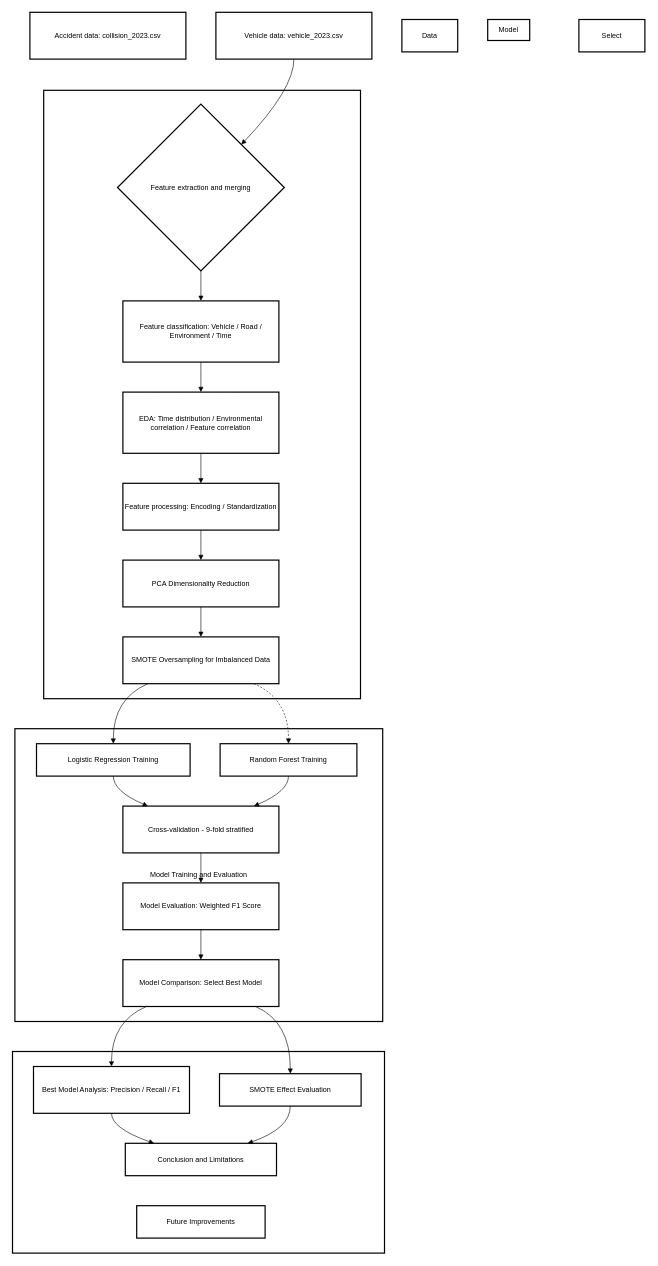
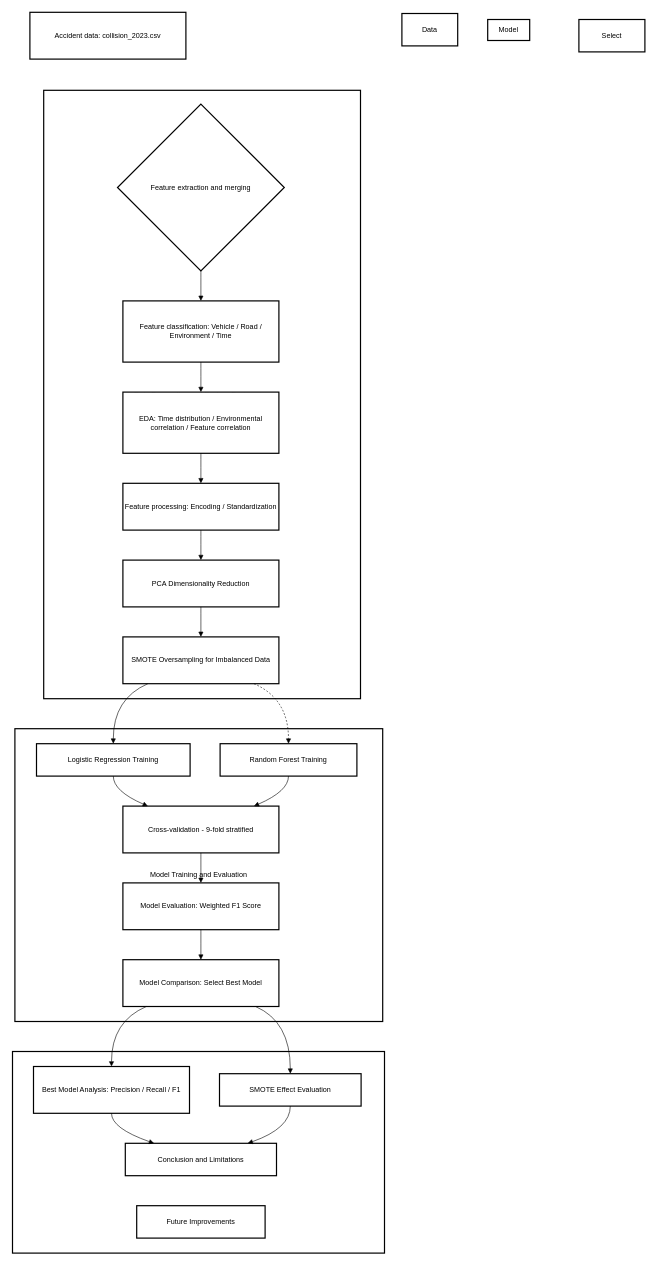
  <mxCell id="0" />
  <mxCell id="1" parent="0" />
  <mxCell id="2" value="Results and Analysis" style="whiteSpace=wrap;strokeWidth=2;" vertex="1" parent="1"><mxGeometry x="20" y="1752" width="620" height="336" as="geometry" /></mxCell>
  <mxCell id="3" value="Model Training and Evaluation" style="whiteSpace=wrap;strokeWidth=2;" vertex="1" parent="1"><mxGeometry x="24" y="1214" width="613" height="488" as="geometry" /></mxCell>
  <mxCell id="4" value="Data Preparation and Feature Engineering" style="whiteSpace=wrap;strokeWidth=2;" vertex="1" parent="1"><mxGeometry x="72" y="150" width="528" height="1014" as="geometry" /></mxCell>
  <mxCell id="5" value="Accident data: collision_2023.csv" style="whiteSpace=wrap;strokeWidth=2;" vertex="1" parent="1"><mxGeometry x="49" y="20" width="260" height="78" as="geometry" /></mxCell>
  <mxCell id="6" value="Feature extraction and merging" style="rhombus;strokeWidth=2;whiteSpace=wrap;" vertex="1" parent="1"><mxGeometry x="195" y="173" width="278" height="278" as="geometry" /></mxCell>
- <mxCell id="7" value="Vehicle data: vehicle_2023.csv" style="whiteSpace=wrap;strokeWidth=2;" vertex="1" parent="1"><mxGeometry x="359" y="20" width="260" height="78" as="geometry" /></mxCell>
  <mxCell id="8" value="Feature classification: Vehicle / Road / Environment / Time" style="whiteSpace=wrap;strokeWidth=2;" vertex="1" parent="1"><mxGeometry x="204" y="501" width="260" height="102" as="geometry" /></mxCell>
  <mxCell id="9" value="EDA: Time distribution / Environmental correlation / Feature correlation" style="whiteSpace=wrap;strokeWidth=2;" vertex="1" parent="1"><mxGeometry x="204" y="653" width="260" height="102" as="geometry" /></mxCell>
  <mxCell id="10" value="Feature processing: Encoding / Standardization" style="whiteSpace=wrap;strokeWidth=2;" vertex="1" parent="1"><mxGeometry x="204" y="805" width="260" height="78" as="geometry" /></mxCell>
  <mxCell id="11" value="PCA Dimensionality Reduction" style="whiteSpace=wrap;strokeWidth=2;" vertex="1" parent="1"><mxGeometry x="204" y="933" width="260" height="78" as="geometry" /></mxCell>
  <mxCell id="12" value="SMOTE Oversampling for Imbalanced Data" style="whiteSpace=wrap;strokeWidth=2;" vertex="1" parent="1"><mxGeometry x="204" y="1061" width="260" height="78" as="geometry" /></mxCell>
  <mxCell id="13" value="Logistic Regression Training" style="whiteSpace=wrap;strokeWidth=2;" vertex="1" parent="1"><mxGeometry x="60" y="1239" width="256" height="54" as="geometry" /></mxCell>
  <mxCell id="14" value="Random Forest Training" style="whiteSpace=wrap;strokeWidth=2;" vertex="1" parent="1"><mxGeometry x="366" y="1239" width="228" height="54" as="geometry" /></mxCell>
  <mxCell id="15" value="Cross-validation - 9-fold stratified" style="whiteSpace=wrap;strokeWidth=2;" vertex="1" parent="1"><mxGeometry x="204" y="1343" width="260" height="78" as="geometry" /></mxCell>
  <mxCell id="16" value="Model Evaluation: Weighted F1 Score" style="whiteSpace=wrap;strokeWidth=2;" vertex="1" parent="1"><mxGeometry x="204" y="1471" width="260" height="78" as="geometry" /></mxCell>
  <mxCell id="17" value="Model Comparison: Select Best Model" style="whiteSpace=wrap;strokeWidth=2;" vertex="1" parent="1"><mxGeometry x="204" y="1599" width="260" height="78" as="geometry" /></mxCell>
  <mxCell id="18" value="Best Model Analysis: Precision / Recall / F1" style="whiteSpace=wrap;strokeWidth=2;" vertex="1" parent="1"><mxGeometry x="55" y="1777" width="260" height="78" as="geometry" /></mxCell>
  <mxCell id="19" value="SMOTE Effect Evaluation" style="whiteSpace=wrap;strokeWidth=2;" vertex="1" parent="1"><mxGeometry x="365" y="1789" width="236" height="54" as="geometry" /></mxCell>
  <mxCell id="20" value="Conclusion and Limitations" style="whiteSpace=wrap;strokeWidth=2;" vertex="1" parent="1"><mxGeometry x="208" y="1905" width="252" height="54" as="geometry" /></mxCell>
  <mxCell id="21" value="Future Improvements" style="whiteSpace=wrap;strokeWidth=2;" vertex="1" parent="1"><mxGeometry x="227" y="2009" width="214" height="54" as="geometry" /></mxCell>
- <mxCell id="22" value="Data" style="whiteSpace=wrap;strokeWidth=2;" vertex="1" parent="1"><mxGeometry x="669" y="32" width="93" height="54" as="geometry" /></mxCell>
+ <mxCell id="22" value="Data" style="whiteSpace=wrap;strokeWidth=2;" vertex="1" parent="1"><mxGeometry x="669" y="22" width="93" height="54" as="geometry" /></mxCell>
  <mxCell id="23" value="Model" style="whiteSpace=wrap;strokeWidth=2;" vertex="1" parent="1"><mxGeometry x="812" y="32" width="70" height="35" as="geometry" /></mxCell>
  <mxCell id="24" value="Select" style="whiteSpace=wrap;strokeWidth=2;" vertex="1" parent="1"><mxGeometry x="964" y="32" width="110" height="54" as="geometry" /></mxCell>
- <mxCell id="25" value="" style="curved=1;startArrow=none;endArrow=block;exitX=0.5;exitY=1;entryX=0.97;entryY=0;rounded=0;" edge="1" parent="1" source="7" target="6"><mxGeometry relative="1" as="geometry"><Array as="points"><mxPoint x="489" y="148" /></Array></mxGeometry></mxCell>
  <mxCell id="26" value="" style="curved=1;startArrow=none;endArrow=block;exitX=0.5;exitY=1;entryX=0.5;entryY=0;rounded=0;" edge="1" parent="1" source="6" target="8"><mxGeometry relative="1" as="geometry"><Array as="points" /></mxGeometry></mxCell>
  <mxCell id="27" value="" style="curved=1;startArrow=none;endArrow=block;exitX=0.5;exitY=1;entryX=0.5;entryY=0;rounded=0;" edge="1" parent="1" source="8" target="9"><mxGeometry relative="1" as="geometry"><Array as="points" /></mxGeometry></mxCell>
  <mxCell id="28" value="" style="curved=1;startArrow=none;endArrow=block;exitX=0.5;exitY=1;entryX=0.5;entryY=0;rounded=0;" edge="1" parent="1" source="9" target="10"><mxGeometry relative="1" as="geometry"><Array as="points" /></mxGeometry></mxCell>
  <mxCell id="29" value="" style="curved=1;startArrow=none;endArrow=block;exitX=0.5;exitY=1;entryX=0.5;entryY=0;rounded=0;" edge="1" parent="1" source="10" target="11"><mxGeometry relative="1" as="geometry"><Array as="points" /></mxGeometry></mxCell>
  <mxCell id="30" value="" style="curved=1;startArrow=none;endArrow=block;exitX=0.5;exitY=1;entryX=0.5;entryY=0;rounded=0;" edge="1" parent="1" source="11" target="12"><mxGeometry relative="1" as="geometry"><Array as="points" /></mxGeometry></mxCell>
  <mxCell id="31" value="" style="curved=1;startArrow=none;endArrow=block;exitX=0.16;exitY=1;entryX=0.5;entryY=0;rounded=0;" edge="1" parent="1" source="12" target="13"><mxGeometry relative="1" as="geometry"><Array as="points"><mxPoint x="188" y="1164" /></Array></mxGeometry></mxCell>
  <mxCell id="32" value="" style="curved=1;startArrow=none;endArrow=block;exitX=0.84;exitY=1;entryX=0.5;entryY=0;rounded=0;dashed=1;" edge="1" parent="1" source="12" target="14"><mxGeometry relative="1" as="geometry"><Array as="points"><mxPoint x="480" y="1164" /></Array></mxGeometry></mxCell>
  <mxCell id="33" value="" style="curved=1;startArrow=none;endArrow=block;exitX=0.5;exitY=1;entryX=0.16;entryY=0;rounded=0;" edge="1" parent="1" source="13" target="15"><mxGeometry relative="1" as="geometry"><Array as="points"><mxPoint x="188" y="1318" /></Array></mxGeometry></mxCell>
  <mxCell id="34" value="" style="curved=1;startArrow=none;endArrow=block;exitX=0.5;exitY=1;entryX=0.84;entryY=0;rounded=0;" edge="1" parent="1" source="14" target="15"><mxGeometry relative="1" as="geometry"><Array as="points"><mxPoint x="480" y="1318" /></Array></mxGeometry></mxCell>
  <mxCell id="35" value="" style="curved=1;startArrow=none;endArrow=block;exitX=0.5;exitY=1;entryX=0.5;entryY=0;rounded=0;" edge="1" parent="1" source="15" target="16"><mxGeometry relative="1" as="geometry"><Array as="points" /></mxGeometry></mxCell>
  <mxCell id="36" value="" style="curved=1;startArrow=none;endArrow=block;exitX=0.5;exitY=1;entryX=0.5;entryY=0;rounded=0;" edge="1" parent="1" source="16" target="17"><mxGeometry relative="1" as="geometry"><Array as="points" /></mxGeometry></mxCell>
  <mxCell id="37" value="" style="curved=1;startArrow=none;endArrow=block;exitX=0.15;exitY=1;entryX=0.5;entryY=0;rounded=0;" edge="1" parent="1" source="17" target="18"><mxGeometry relative="1" as="geometry"><Array as="points"><mxPoint x="185" y="1702" /></Array></mxGeometry></mxCell>
  <mxCell id="38" value="" style="curved=1;startArrow=none;endArrow=block;exitX=0.85;exitY=1;entryX=0.5;entryY=0;rounded=0;" edge="1" parent="1" source="17" target="19"><mxGeometry relative="1" as="geometry"><Array as="points"><mxPoint x="483" y="1702" /></Array></mxGeometry></mxCell>
  <mxCell id="39" value="" style="curved=1;startArrow=none;endArrow=block;exitX=0.5;exitY=1;entryX=0.19;entryY=0;rounded=0;" edge="1" parent="1" source="18" target="20"><mxGeometry relative="1" as="geometry"><Array as="points"><mxPoint x="185" y="1880" /></Array></mxGeometry></mxCell>
  <mxCell id="40" value="" style="curved=1;startArrow=none;endArrow=block;exitX=0.5;exitY=1;entryX=0.81;entryY=0;rounded=0;" edge="1" parent="1" source="19" target="20"><mxGeometry relative="1" as="geometry"><Array as="points"><mxPoint x="483" y="1880" /></Array></mxGeometry></mxCell>
